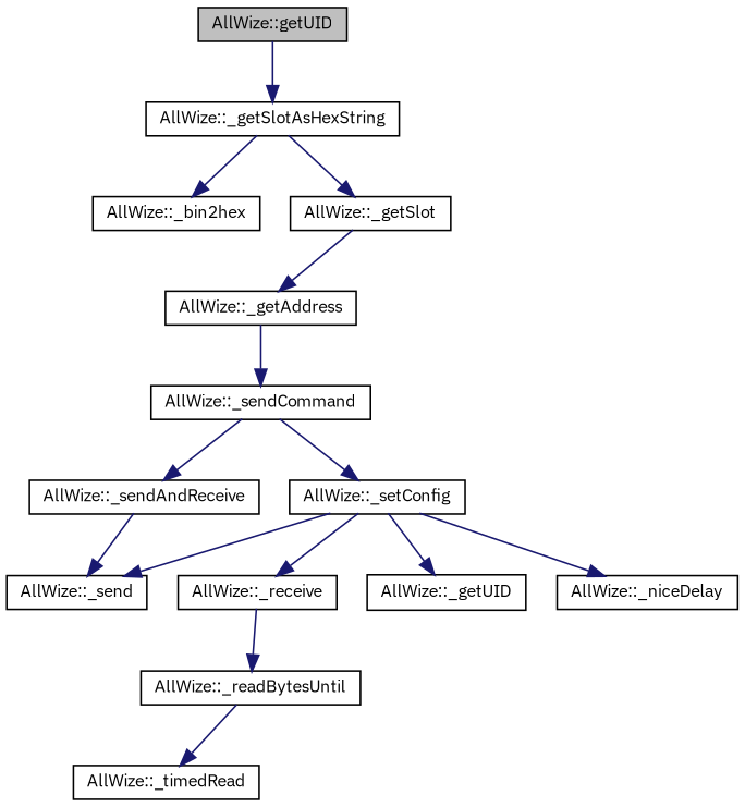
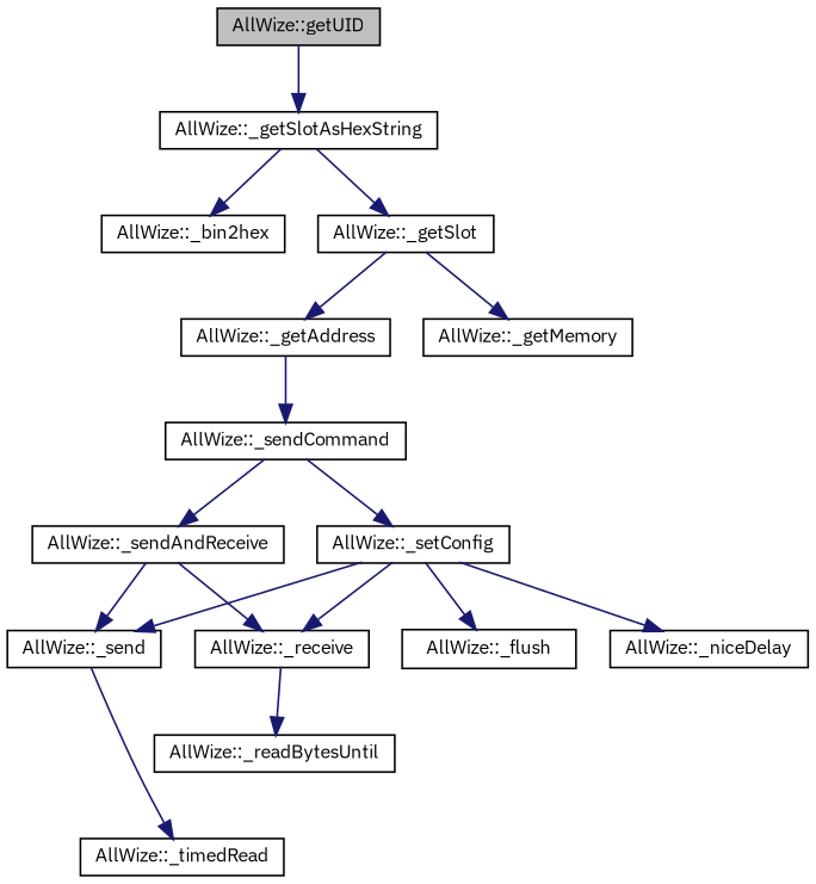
  digraph {
    fontname="IBM Plex Sans"
    rankdir=TB
    node [color=black fillcolor=white fontname="IBM Plex Sans" fontsize=10 shape=record style=filled]
    edge [color=midnightblue fontname="IBM Plex Sans" fontsize=10 labelfontname=Helvetica labelfontsize=10 style=solid]
    n1 [fillcolor=grey75 fontcolor=black height=0.2 label="AllWize::getUID" width=0.4]
    n2 [height=0.2 label="AllWize::_getSlotAsHexString" width=0.4]
    n3 [height=0.2 label="AllWize::_bin2hex" width=0.4]
    n4 [height=0.2 label="AllWize::_getSlot" width=0.4]
    n5 [height=0.2 label="AllWize::_getAddress" width=0.4]
+   n6 [height=0.2 label="AllWize::_getMemory" width=0.4]
    n7 [height=0.2 label="AllWize::_sendCommand" width=0.4]
    n8 [height=0.2 label="AllWize::_sendAndReceive" width=0.4]
    n9 [height=0.2 label="AllWize::_setConfig" width=0.4]
    n10 [height=0.2 label="AllWize::_receive" width=0.4]
    n11 [height=0.2 label="AllWize::_send" width=0.4]
-   n12 [height=0.2 label="AllWize::_getUID" width=0.4]
+   n12 [height=0.2 label="AllWize::_flush" width=0.4]
    n13 [height=0.2 label="AllWize::_niceDelay" width=0.4]
    n14 [height=0.2 label="AllWize::_readBytesUntil" width=0.4]
    n15 [height=0.2 label="AllWize::_timedRead" width=0.4]
    n1 -> n2
    n2 -> n3
    n2 -> n4
    n4 -> n5
+   n4 -> n6
    n5 -> n7
    n7 -> n8
    n7 -> n9
+   n8 -> n10
    n8 -> n11
    n9 -> n10
    n9 -> n11
    n9 -> n12
    n9 -> n13
    n10 -> n14
-   n14 -> n15
+   n11 -> n15
  }
